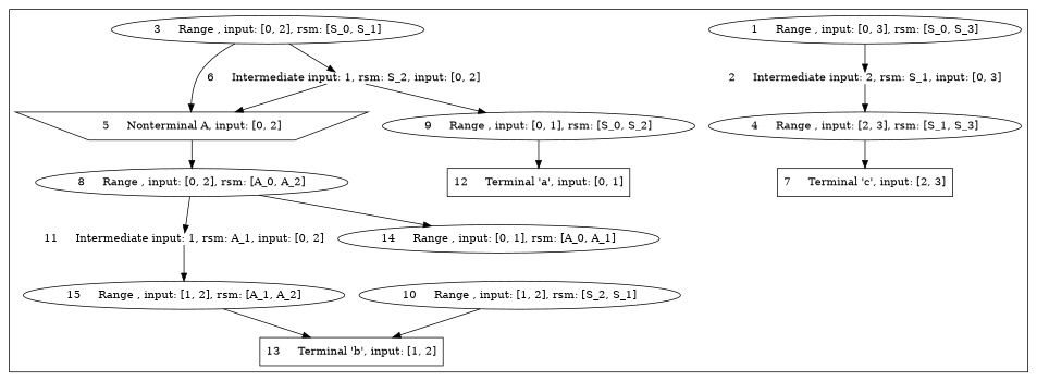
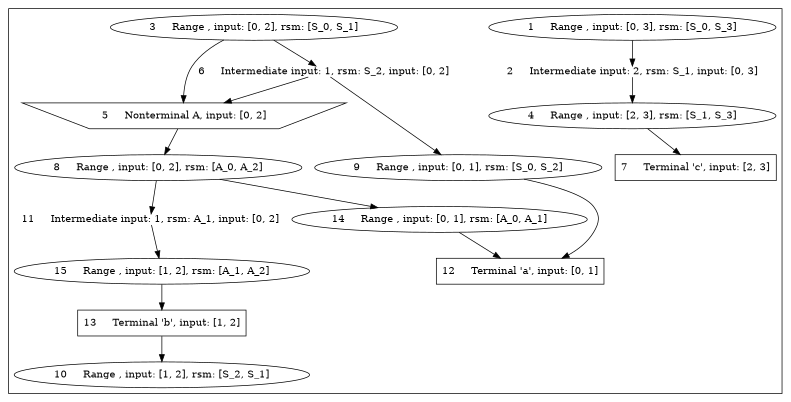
  digraph {
    labelloc=t
    node [shape=ellipse]
    n1 [label="1     Range , input: [0, 3], rsm: [S_0, S_3]"]
    n2 [label="2     Intermediate input: 2, rsm: S_1, input: [0, 3]" shape=plain]
    n3 [label="10     Range , input: [1, 2], rsm: [S_2, S_1]"]
    n4 [label="13     Terminal 'b', input: [1, 2]" shape=rectangle]
    n5 [label="11     Intermediate input: 1, rsm: A_1, input: [0, 2]" shape=plain]
    n6 [label="14     Range , input: [0, 1], rsm: [A_0, A_1]"]
    n7 [label="15     Range , input: [1, 2], rsm: [A_1, A_2]"]
    n8 [label="12     Terminal 'a', input: [0, 1]" shape=rectangle]
    n9 [label="3     Range , input: [0, 2], rsm: [S_0, S_1]"]
    n10 [label="4     Range , input: [2, 3], rsm: [S_1, S_3]"]
    n11 [label="5     Nonterminal A, input: [0, 2]" shape=invtrapezium]
    n12 [label="6     Intermediate input: 1, rsm: S_2, input: [0, 2]" shape=plain]
    n13 [label="7     Terminal 'c', input: [2, 3]" shape=rectangle]
    n14 [label="8     Range , input: [0, 2], rsm: [A_0, A_2]"]
    n15 [label="9     Range , input: [0, 1], rsm: [S_0, S_2]"]
    subgraph cluster_1 {
      n1
      n2
      n3
      n4
      n5
      n6
      n7
      n8
      n9
      n10
      n11
      n12
      n13
      n14
      n15
    }
    n1 -> n2
    n2 -> n10
-   n3 -> n4
+   n4 -> n3
    n5 -> n7
+   n6 -> n8
    n7 -> n4
    n9 -> n11
    n9 -> n12
    n10 -> n13
    n11 -> n14
    n12 -> n11
    n12 -> n15
    n14 -> n5
    n14 -> n6
    n15 -> n8
  }
